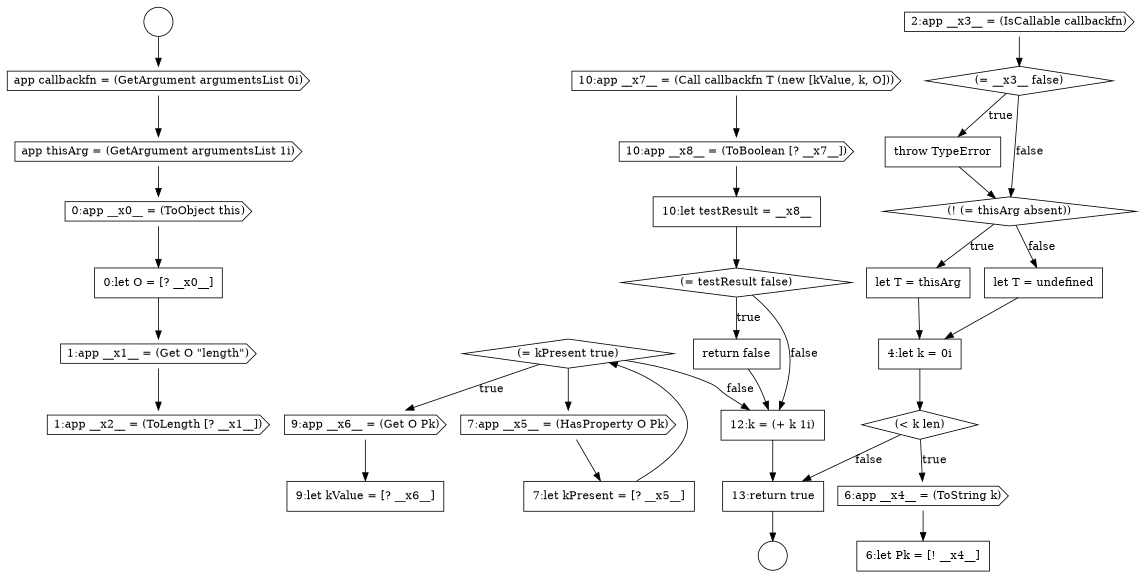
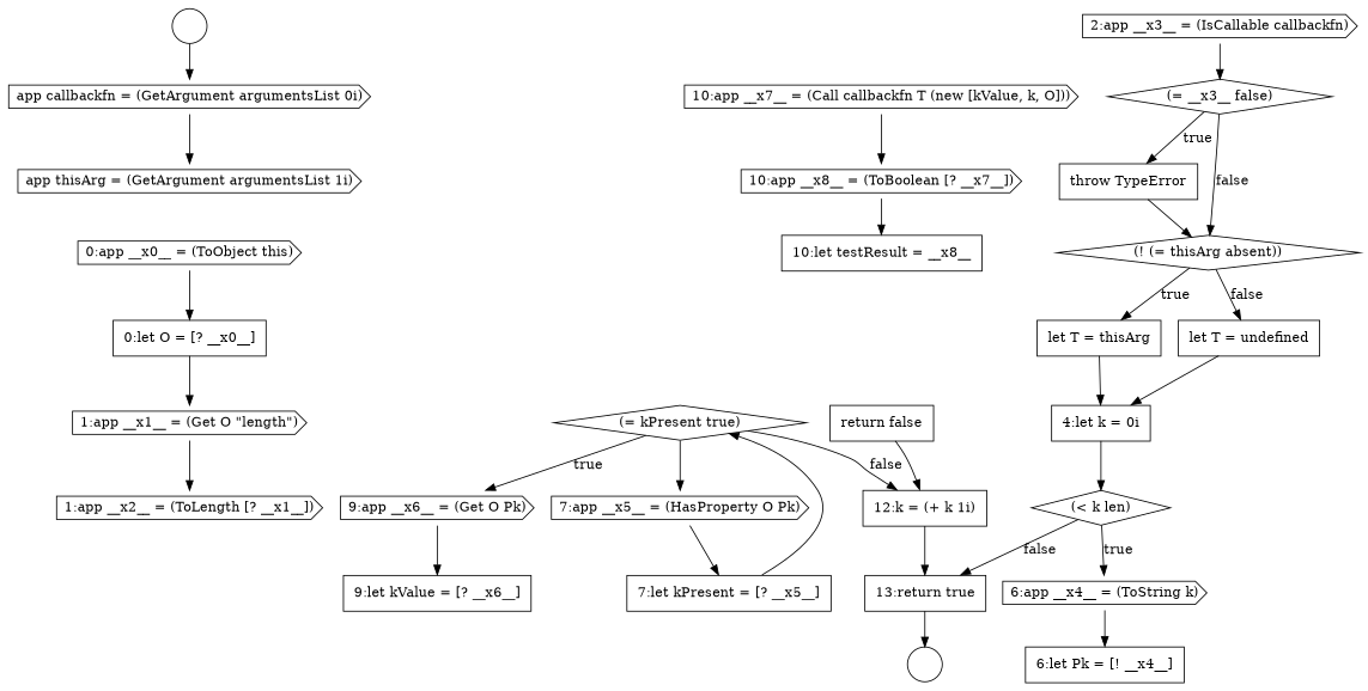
  digraph {
    node [color=black fillcolor=white shape=none style=filled]
    edge [color=black]
    n1 [label=<<font color="black">     <table border="0" cellborder="1" cellspacing="0" cellpadding="10">       <tr><td align="left">0:let O = [? __x0__]</td></tr>     </table>   </font>> margin=0]
    n2 [label=<<font color="black">1:app __x1__ = (Get O &quot;length&quot;)</font>> shape=cds]
    n3 [label=<<font color="black">1:app __x2__ = (ToLength [? __x1__])</font>> shape=cds]
    n4 [label=<<font color="black">     <table border="0" cellborder="1" cellspacing="0" cellpadding="10">       <tr><td align="left">let T = undefined</td></tr>     </table>   </font>> margin=0]
    n5 [label=<<font color="black">     <table border="0" cellborder="1" cellspacing="0" cellpadding="10">       <tr><td align="left">4:let k = 0i</td></tr>     </table>   </font>> margin=0]
    n6 [label=<<font color="black">(&lt; k len)</font>> shape=diamond]
    n7 [label=<<font color="black">     <table border="0" cellborder="1" cellspacing="0" cellpadding="10">       <tr><td align="left">12:k = (+ k 1i)</td></tr>     </table>   </font>> margin=0]
    n8 [label=<<font color="black">     <table border="0" cellborder="1" cellspacing="0" cellpadding="10">       <tr><td align="left">13:return true</td></tr>     </table>   </font>> margin=0]
    n9 [label=<<font color="black">6:app __x4__ = (ToString k)</font>> shape=cds]
    n10 [label=<<font color="black">     <table border="0" cellborder="1" cellspacing="0" cellpadding="10">       <tr><td align="left">9:let kValue = [? __x6__]</td></tr>     </table>   </font>> margin=0]
    n11 [label=<<font color="black">10:app __x7__ = (Call callbackfn T (new [kValue, k, O]))</font>> shape=cds]
    n12 [label=<<font color="black">10:app __x8__ = (ToBoolean [? __x7__])</font>> shape=cds]
    n13 [label=<<font color="black">2:app __x3__ = (IsCallable callbackfn)</font>> shape=cds]
    n14 [label=<<font color="black">(= __x3__ false)</font>> shape=diamond]
    n15 [label=<<font color="black">9:app __x6__ = (Get O Pk)</font>> shape=cds]
    n16 [label=<<font color="black">app thisArg = (GetArgument argumentsList 1i)</font>> shape=cds]
    n17 [label=<<font color="black">0:app __x0__ = (ToObject this)</font>> shape=cds]
    n18 [label=<<font color="black">     <table border="0" cellborder="1" cellspacing="0" cellpadding="10">       <tr><td align="left">return false</td></tr>     </table>   </font>> margin=0]
    n19 [label=<<font color="black">(= kPresent true)</font>> shape=diamond]
    n20 [label=<<font color="black">7:app __x5__ = (HasProperty O Pk)</font>> shape=cds]
    n21 [label=<<font color="black">     <table border="0" cellborder="1" cellspacing="0" cellpadding="10">       <tr><td align="left">throw TypeError</td></tr>     </table>   </font>> margin=0]
    n22 [label=<<font color="black">(! (= thisArg absent))</font>> shape=diamond]
    n23 [label=<<font color="black">     <table border="0" cellborder="1" cellspacing="0" cellpadding="10">       <tr><td align="left">let T = thisArg</td></tr>     </table>   </font>> margin=0]
    n24 [label=<<font color="black">     <table border="0" cellborder="1" cellspacing="0" cellpadding="10">       <tr><td align="left">10:let testResult = __x8__</td></tr>     </table>   </font>> margin=0]
    n25 [label=<<font color="black">     <table border="0" cellborder="1" cellspacing="0" cellpadding="10">       <tr><td align="left">7:let kPresent = [? __x5__]</td></tr>     </table>   </font>> margin=0]
-   n26 [label=<<font color="black">(= testResult false)</font>> shape=diamond]
    n27 [label=<<font color="black">     <table border="0" cellborder="1" cellspacing="0" cellpadding="10">       <tr><td align="left">6:let Pk = [! __x4__]</td></tr>     </table>   </font>> margin=0]
    n28 [label=" " shape=circle]
    n29 [label=<<font color="black">app callbackfn = (GetArgument argumentsList 0i)</font>> shape=cds]
    n30 [label=" " shape=circle]
    n1 -> n2
    n2 -> n3
    n4 -> n5
    n5 -> n6
    n6 -> n8 [label=<<font color="black">false</font>>]
    n6 -> n9 [label=<<font color="black">true</font>>]
    n7 -> n8
    n8 -> n28
    n9 -> n27
    n11 -> n12
    n12 -> n24
    n13 -> n14
    n14 -> n21 [label=<<font color="black">true</font>>]
    n14 -> n22 [label=<<font color="black">false</font>>]
    n15 -> n10
-   n16 -> n17
    n17 -> n1
    n18 -> n7
    n19 -> n7 [label=<<font color="black">false</font>>]
    n19 -> n15 [label=<<font color="black">true</font>>]
    n19 -> n20
    n20 -> n25
    n21 -> n22
    n22 -> n4 [label=<<font color="black">false</font>>]
    n22 -> n23 [label=<<font color="black">true</font>>]
    n23 -> n5
-   n24 -> n26
    n25 -> n19
-   n26 -> n7 [label=<<font color="black">false</font>>]
-   n26 -> n18 [label=<<font color="black">true</font>>]
    n29 -> n16
    n30 -> n29
  }
